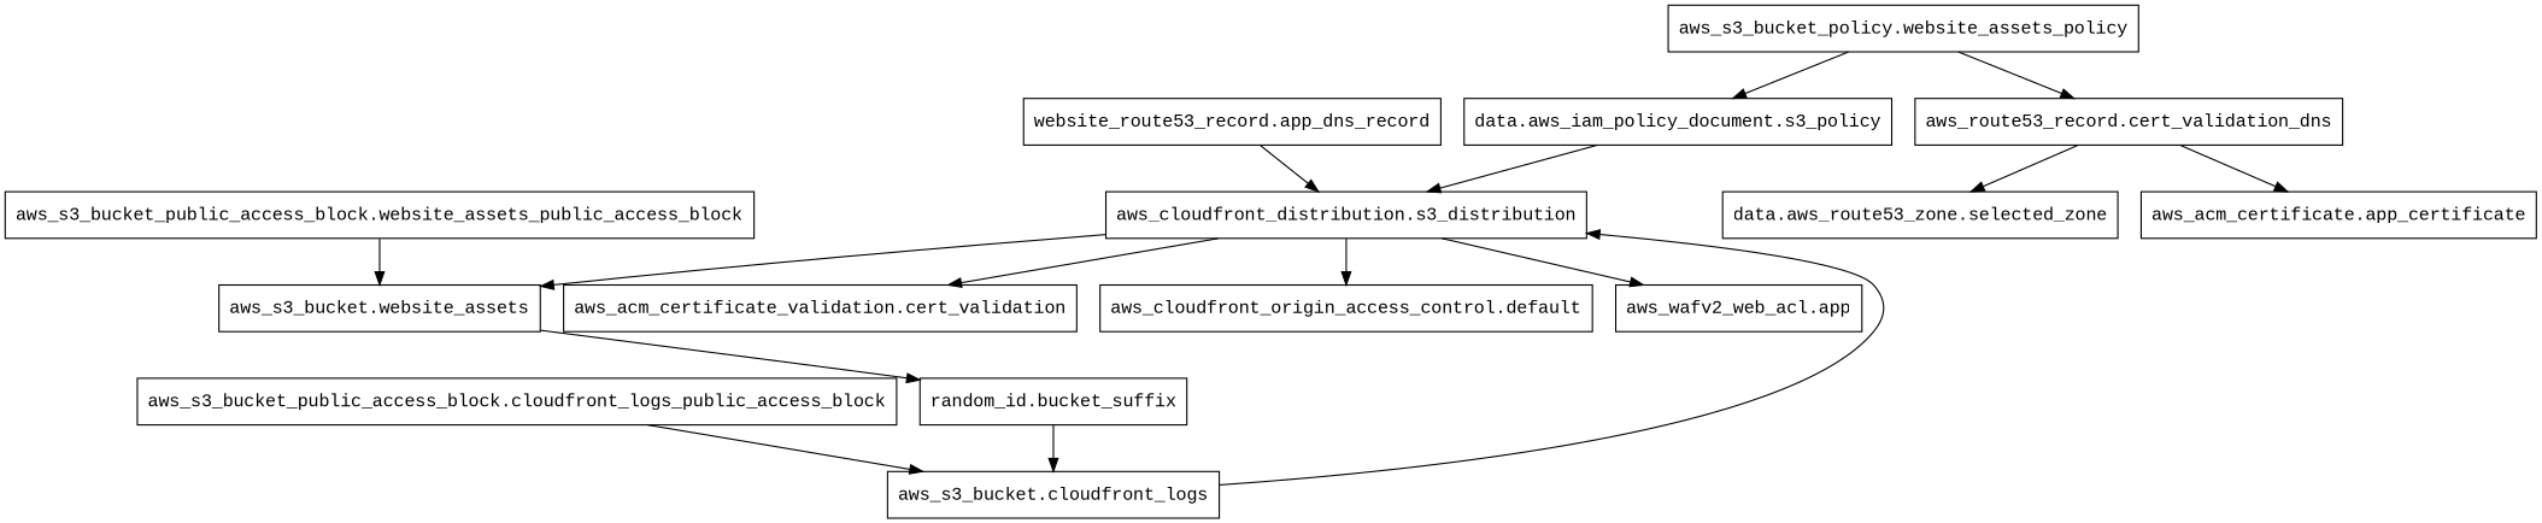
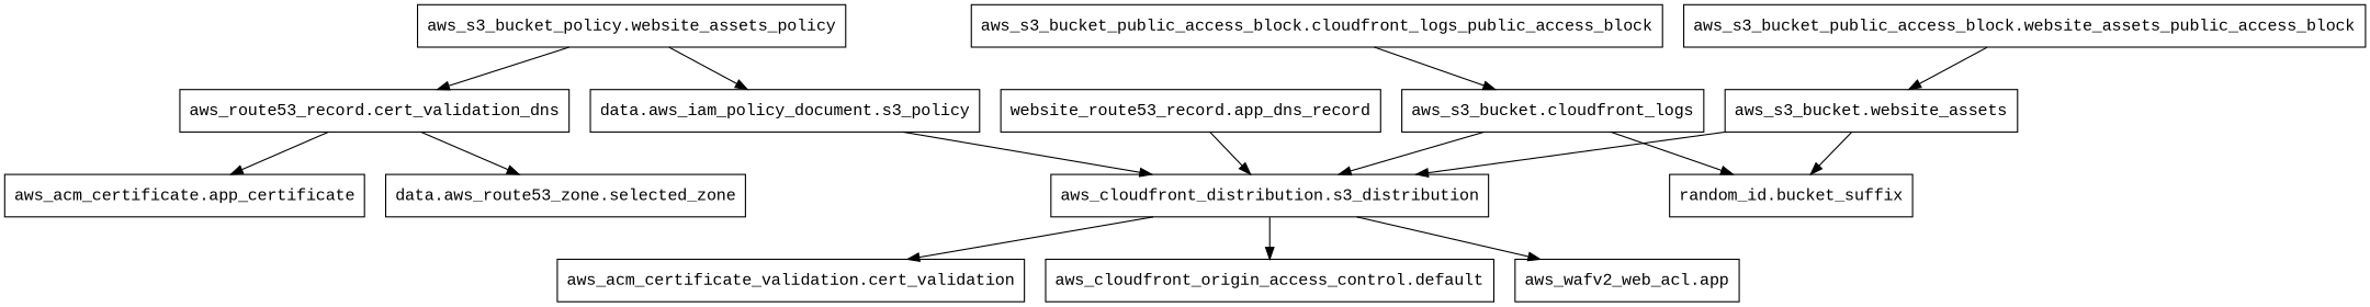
  digraph {
    fontname="Liberation Mono"
    rankdir=TB
    node [fontname="Liberation Mono" shape=rect]
    edge [fontname="Liberation Mono"]
    n1 [label="data.aws_iam_policy_document.s3_policy"]
    n2 [label="aws_cloudfront_distribution.s3_distribution"]
    n3 [label="aws_acm_certificate_validation.cert_validation"]
    n4 [label="aws_cloudfront_origin_access_control.default"]
    n5 [label="aws_s3_bucket.website_assets"]
    n6 [label="aws_wafv2_web_acl.app"]
    n7 [label="data.aws_route53_zone.selected_zone"]
    n8 [label="aws_acm_certificate.app_certificate"]
    n9 [label="aws_route53_record.cert_validation_dns"]
    n10 [label="aws_s3_bucket.cloudfront_logs"]
    n11 [label="random_id.bucket_suffix"]
    n12 [label="website_route53_record.app_dns_record"]
    n13 [label="aws_s3_bucket_policy.website_assets_policy"]
    n14 [label="aws_s3_bucket_public_access_block.cloudfront_logs_public_access_block"]
    n15 [label="aws_s3_bucket_public_access_block.website_assets_public_access_block"]
    n1 -> n2
    n2 -> n3
    n2 -> n4
-   n2 -> n5
+   n5 -> n2
    n2 -> n6
    n5 -> n11
    n9 -> n7
    n9 -> n8
    n10 -> n2
-   n11 -> n10
+   n10 -> n11
    n12 -> n2
    n13 -> n1
    n13 -> n9
    n14 -> n10
    n15 -> n5
  }
